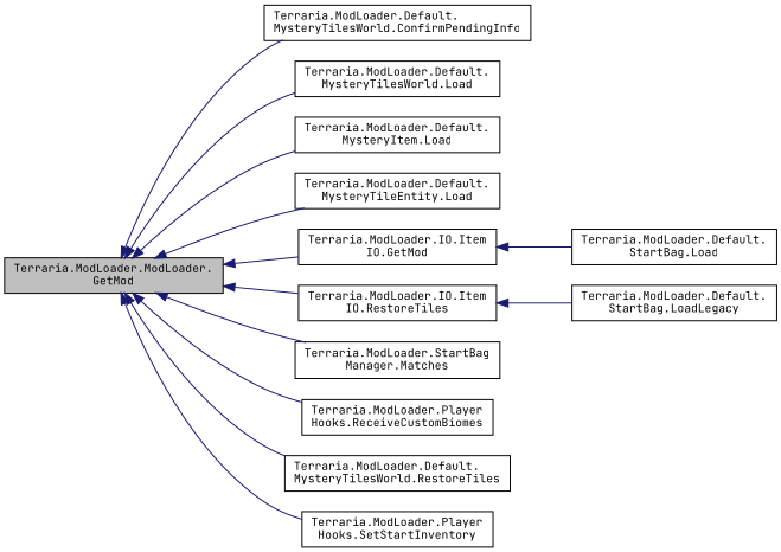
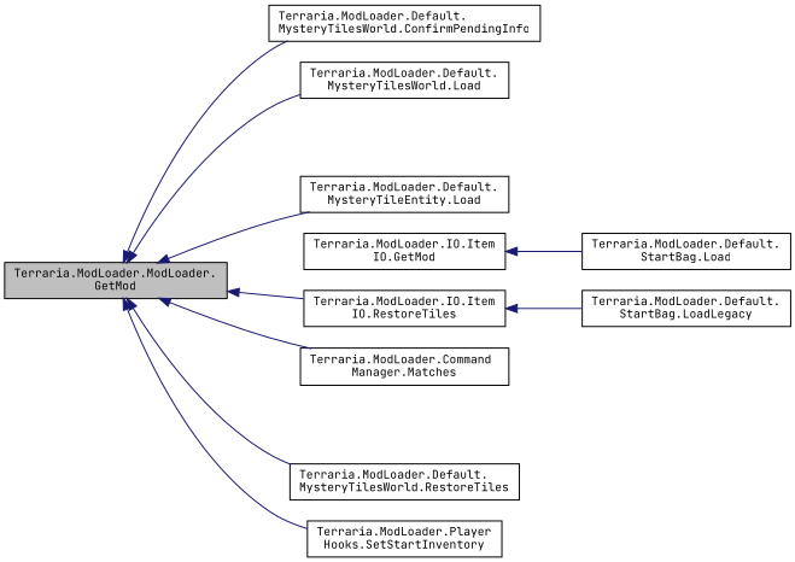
  digraph {
    fontname="JetBrains Mono"
    rankdir=LR
    node [color=black fillcolor=white fontname="JetBrains Mono" fontsize=10 shape=record style=filled]
    edge [color=midnightblue dir=back fontname="JetBrains Mono" fontsize=10 labelfontname=Helvetica labelfontsize=10 style=solid]
    n1 [fillcolor=grey75 fontcolor=black height=0.2 label="Terraria.ModLoader.ModLoader.\lGetMod" width=0.4]
    n2 [height=0.2 label="Terraria.ModLoader.Default.\lMysteryTilesWorld.ConfirmPendingInfo" width=0.4]
    n3 [height=0.2 label="Terraria.ModLoader.Default.\lMysteryTilesWorld.Load" width=0.4]
-   n4 [height=0.2 label="Terraria.ModLoader.Default.\lMysteryItem.Load" width=0.4]
    n5 [height=0.2 label="Terraria.ModLoader.Default.\lMysteryTileEntity.Load" width=0.4]
    n6 [height=0.2 label="Terraria.ModLoader.IO.Item\lIO.GetMod" width=0.4]
    n7 [height=0.2 label="Terraria.ModLoader.IO.Item\lIO.RestoreTiles" width=0.4]
-   n8 [height=0.2 label="Terraria.ModLoader.StartBag\lManager.Matches" width=0.4]
-   n9 [height=0.2 label="Terraria.ModLoader.Player\lHooks.ReceiveCustomBiomes" width=0.4]
+   n8 [height=0.2 label="Terraria.ModLoader.Command\lManager.Matches" width=0.4]
    n10 [height=0.2 label="Terraria.ModLoader.Default.\lMysteryTilesWorld.RestoreTiles" width=0.4]
    n11 [height=0.2 label="Terraria.ModLoader.Player\lHooks.SetStartInventory" width=0.4]
    n12 [height=0.2 label="Terraria.ModLoader.Default.\lStartBag.Load" width=0.4]
    n13 [height=0.2 label="Terraria.ModLoader.Default.\lStartBag.LoadLegacy" width=0.4]
    n1 -> n2
    n1 -> n3
-   n1 -> n4
    n1 -> n5
-   n1 -> n6
    n1 -> n7
    n1 -> n8
-   n1 -> n9
    n1 -> n10
    n1 -> n11
    n6 -> n12
    n7 -> n13
  }
